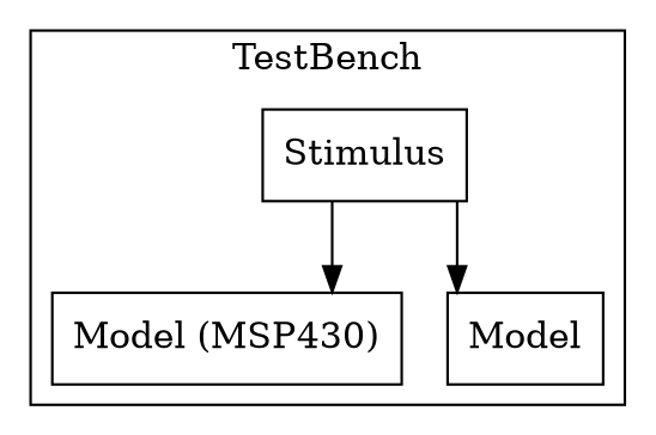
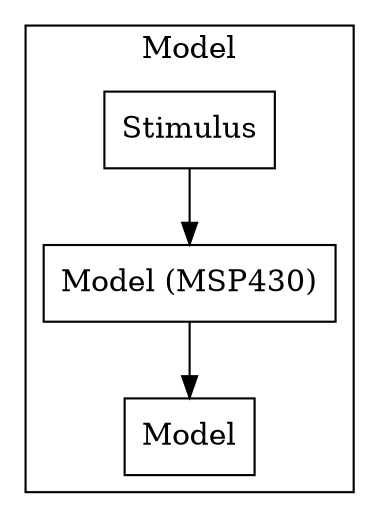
  digraph {
    rankdir=TB
    splines=ortho
    node [shape=box]
    n1 [label=Stimulus]
    n2 [label="Model (MSP430)"]
    n3 [label=Model]
    subgraph cluster_1 {
-     label=TestBench
+     label=Model
      n1
      n2
      n3
    }
    n1 -> n2
-   n1 -> n3
+   n2 -> n3
  }
